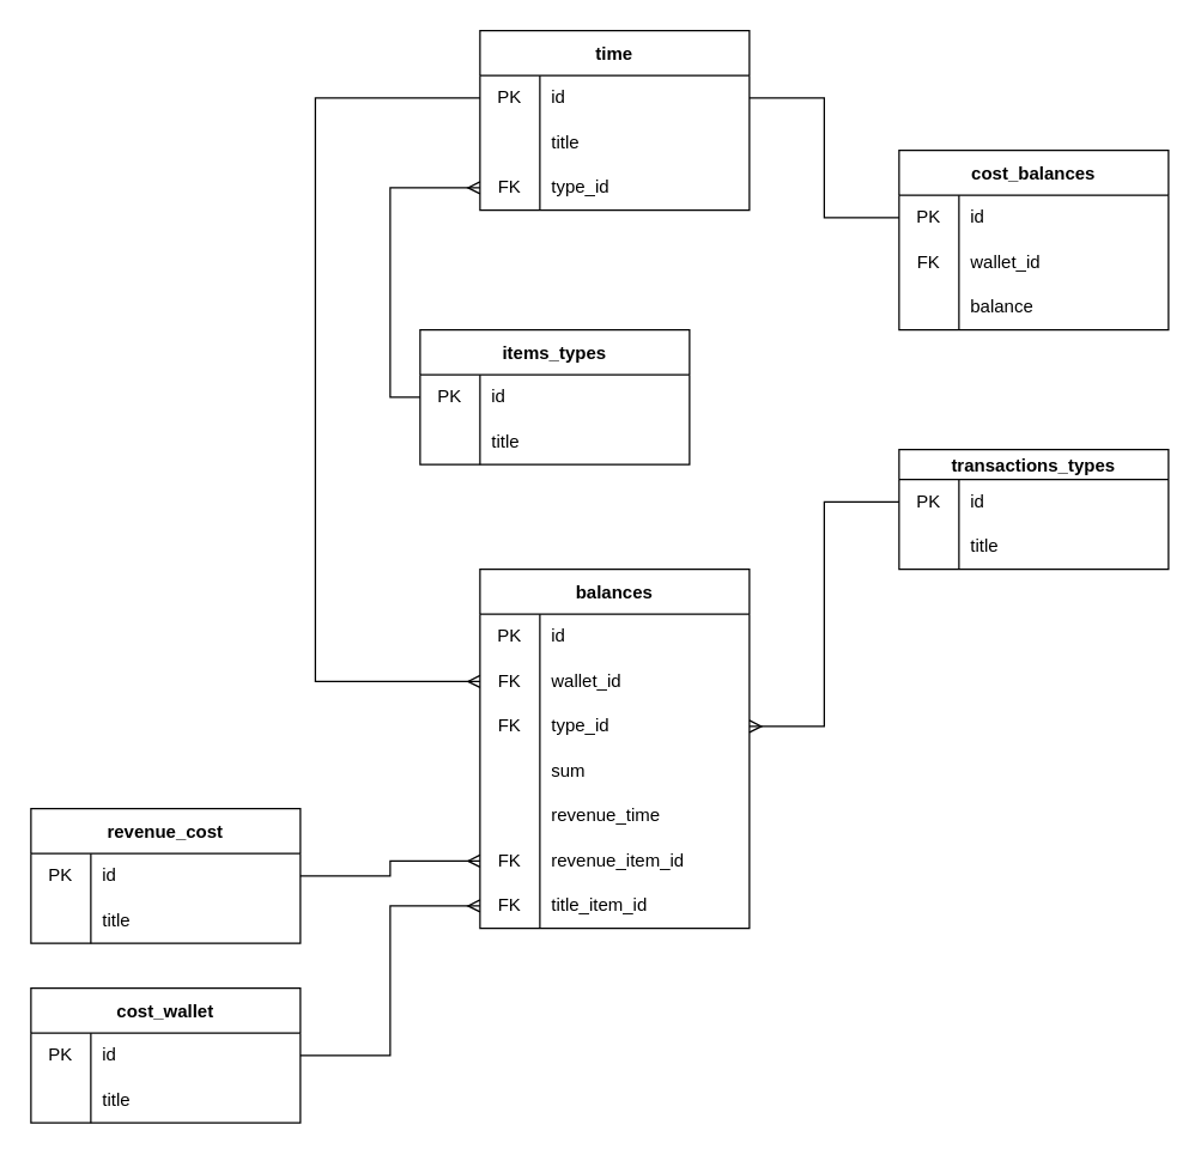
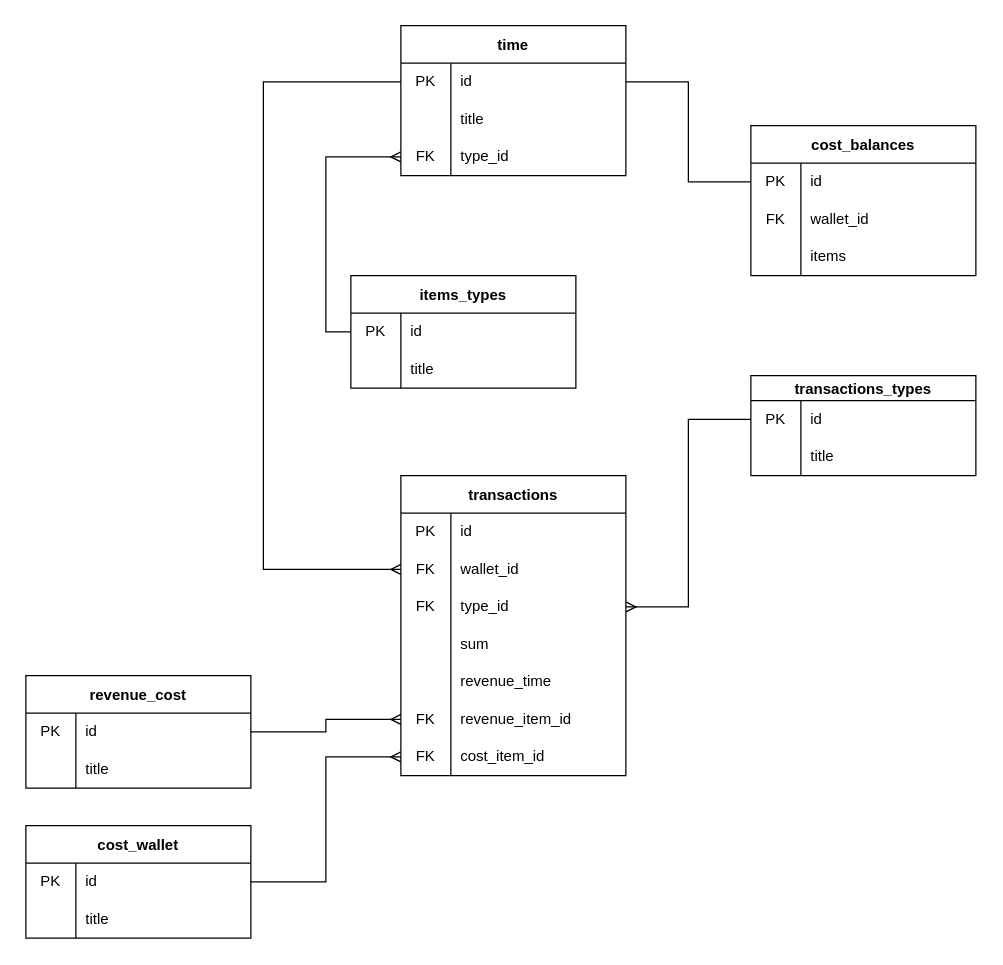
  <mxCell id="0" />
  <mxCell id="1" parent="0" />
  <mxCell id="2" value="time" style="shape=table;startSize=30;container=1;collapsible=0;childLayout=tableLayout;fixedRows=1;rowLines=0;fontStyle=1;" parent="1" vertex="1"><mxGeometry x="320" y="20" width="180" height="120" as="geometry" /></mxCell>
  <mxCell id="3" value="" style="shape=tableRow;horizontal=0;startSize=0;swimlaneHead=0;swimlaneBody=0;top=0;left=0;bottom=0;right=0;collapsible=0;dropTarget=0;fillColor=none;points=[[0,0.5],[1,0.5]];portConstraint=eastwest;" parent="2" vertex="1"><mxGeometry y="30" width="180" height="30" as="geometry" /></mxCell>
  <mxCell id="4" value="PK" style="shape=partialRectangle;html=1;whiteSpace=wrap;connectable=0;fillColor=none;top=0;left=0;bottom=0;right=0;overflow=hidden;pointerEvents=1;" parent="3" vertex="1"><mxGeometry width="40" height="30" as="geometry"><mxRectangle width="40" height="30" as="alternateBounds" /></mxGeometry></mxCell>
  <mxCell id="5" value="id" style="shape=partialRectangle;html=1;whiteSpace=wrap;connectable=0;fillColor=none;top=0;left=0;bottom=0;right=0;align=left;spacingLeft=6;overflow=hidden;" parent="3" vertex="1"><mxGeometry x="40" width="140" height="30" as="geometry"><mxRectangle width="140" height="30" as="alternateBounds" /></mxGeometry></mxCell>
  <mxCell id="6" value="" style="shape=tableRow;horizontal=0;startSize=0;swimlaneHead=0;swimlaneBody=0;top=0;left=0;bottom=0;right=0;collapsible=0;dropTarget=0;fillColor=none;points=[[0,0.5],[1,0.5]];portConstraint=eastwest;" parent="2" vertex="1"><mxGeometry y="60" width="180" height="30" as="geometry" /></mxCell>
  <mxCell id="7" value="" style="shape=partialRectangle;html=1;whiteSpace=wrap;connectable=0;fillColor=none;top=0;left=0;bottom=0;right=0;overflow=hidden;" parent="6" vertex="1"><mxGeometry width="40" height="30" as="geometry"><mxRectangle width="40" height="30" as="alternateBounds" /></mxGeometry></mxCell>
  <mxCell id="8" value="title" style="shape=partialRectangle;html=1;whiteSpace=wrap;connectable=0;fillColor=none;top=0;left=0;bottom=0;right=0;align=left;spacingLeft=6;overflow=hidden;" parent="6" vertex="1"><mxGeometry x="40" width="140" height="30" as="geometry"><mxRectangle width="140" height="30" as="alternateBounds" /></mxGeometry></mxCell>
  <mxCell id="9" value="" style="shape=tableRow;horizontal=0;startSize=0;swimlaneHead=0;swimlaneBody=0;top=0;left=0;bottom=0;right=0;collapsible=0;dropTarget=0;fillColor=none;points=[[0,0.5],[1,0.5]];portConstraint=eastwest;" parent="2" vertex="1"><mxGeometry y="90" width="180" height="30" as="geometry" /></mxCell>
  <mxCell id="10" value="FK" style="shape=partialRectangle;html=1;whiteSpace=wrap;connectable=0;fillColor=none;top=0;left=0;bottom=0;right=0;overflow=hidden;" parent="9" vertex="1"><mxGeometry width="40" height="30" as="geometry"><mxRectangle width="40" height="30" as="alternateBounds" /></mxGeometry></mxCell>
  <mxCell id="11" value="type_id" style="shape=partialRectangle;html=1;whiteSpace=wrap;connectable=0;fillColor=none;top=0;left=0;bottom=0;right=0;align=left;spacingLeft=6;overflow=hidden;" parent="9" vertex="1"><mxGeometry x="40" width="140" height="30" as="geometry"><mxRectangle width="140" height="30" as="alternateBounds" /></mxGeometry></mxCell>
  <mxCell id="12" value="items_types" style="shape=table;startSize=30;container=1;collapsible=0;childLayout=tableLayout;fixedRows=1;rowLines=0;fontStyle=1;" parent="1" vertex="1"><mxGeometry x="280" y="220" width="180" height="90" as="geometry" /></mxCell>
  <mxCell id="13" value="" style="shape=tableRow;horizontal=0;startSize=0;swimlaneHead=0;swimlaneBody=0;top=0;left=0;bottom=0;right=0;collapsible=0;dropTarget=0;fillColor=none;points=[[0,0.5],[1,0.5]];portConstraint=eastwest;" parent="12" vertex="1"><mxGeometry y="30" width="180" height="30" as="geometry" /></mxCell>
  <mxCell id="14" value="PK" style="shape=partialRectangle;html=1;whiteSpace=wrap;connectable=0;fillColor=none;top=0;left=0;bottom=0;right=0;overflow=hidden;pointerEvents=1;" parent="13" vertex="1"><mxGeometry width="40" height="30" as="geometry"><mxRectangle width="40" height="30" as="alternateBounds" /></mxGeometry></mxCell>
  <mxCell id="15" value="id" style="shape=partialRectangle;html=1;whiteSpace=wrap;connectable=0;fillColor=none;top=0;left=0;bottom=0;right=0;align=left;spacingLeft=6;overflow=hidden;" parent="13" vertex="1"><mxGeometry x="40" width="140" height="30" as="geometry"><mxRectangle width="140" height="30" as="alternateBounds" /></mxGeometry></mxCell>
  <mxCell id="16" value="" style="shape=tableRow;horizontal=0;startSize=0;swimlaneHead=0;swimlaneBody=0;top=0;left=0;bottom=0;right=0;collapsible=0;dropTarget=0;fillColor=none;points=[[0,0.5],[1,0.5]];portConstraint=eastwest;" parent="12" vertex="1"><mxGeometry y="60" width="180" height="30" as="geometry" /></mxCell>
  <mxCell id="17" value="" style="shape=partialRectangle;html=1;whiteSpace=wrap;connectable=0;fillColor=none;top=0;left=0;bottom=0;right=0;overflow=hidden;" parent="16" vertex="1"><mxGeometry width="40" height="30" as="geometry"><mxRectangle width="40" height="30" as="alternateBounds" /></mxGeometry></mxCell>
  <mxCell id="18" value="title" style="shape=partialRectangle;html=1;whiteSpace=wrap;connectable=0;fillColor=none;top=0;left=0;bottom=0;right=0;align=left;spacingLeft=6;overflow=hidden;" parent="16" vertex="1"><mxGeometry x="40" width="140" height="30" as="geometry"><mxRectangle width="140" height="30" as="alternateBounds" /></mxGeometry></mxCell>
  <mxCell id="19" style="edgeStyle=orthogonalEdgeStyle;rounded=0;orthogonalLoop=1;jettySize=auto;html=1;entryX=0;entryY=0.5;entryDx=0;entryDy=0;startArrow=ERmany;startFill=0;endArrow=none;endFill=0;" parent="1" source="9" target="13" edge="1"><mxGeometry relative="1" as="geometry" /></mxCell>
  <mxCell id="20" value="cost_balances" style="shape=table;startSize=30;container=1;collapsible=0;childLayout=tableLayout;fixedRows=1;rowLines=0;fontStyle=1;" parent="1" vertex="1"><mxGeometry x="600" y="100" width="180" height="120" as="geometry" /></mxCell>
  <mxCell id="21" value="" style="shape=tableRow;horizontal=0;startSize=0;swimlaneHead=0;swimlaneBody=0;top=0;left=0;bottom=0;right=0;collapsible=0;dropTarget=0;fillColor=none;points=[[0,0.5],[1,0.5]];portConstraint=eastwest;" parent="20" vertex="1"><mxGeometry y="30" width="180" height="30" as="geometry" /></mxCell>
  <mxCell id="22" value="PK" style="shape=partialRectangle;html=1;whiteSpace=wrap;connectable=0;fillColor=none;top=0;left=0;bottom=0;right=0;overflow=hidden;pointerEvents=1;" parent="21" vertex="1"><mxGeometry width="40" height="30" as="geometry"><mxRectangle width="40" height="30" as="alternateBounds" /></mxGeometry></mxCell>
  <mxCell id="23" value="id" style="shape=partialRectangle;html=1;whiteSpace=wrap;connectable=0;fillColor=none;top=0;left=0;bottom=0;right=0;align=left;spacingLeft=6;overflow=hidden;" parent="21" vertex="1"><mxGeometry x="40" width="140" height="30" as="geometry"><mxRectangle width="140" height="30" as="alternateBounds" /></mxGeometry></mxCell>
  <mxCell id="24" value="" style="shape=tableRow;horizontal=0;startSize=0;swimlaneHead=0;swimlaneBody=0;top=0;left=0;bottom=0;right=0;collapsible=0;dropTarget=0;fillColor=none;points=[[0,0.5],[1,0.5]];portConstraint=eastwest;" parent="20" vertex="1"><mxGeometry y="60" width="180" height="30" as="geometry" /></mxCell>
  <mxCell id="25" value="FK" style="shape=partialRectangle;html=1;whiteSpace=wrap;connectable=0;fillColor=none;top=0;left=0;bottom=0;right=0;overflow=hidden;" parent="24" vertex="1"><mxGeometry width="40" height="30" as="geometry"><mxRectangle width="40" height="30" as="alternateBounds" /></mxGeometry></mxCell>
  <mxCell id="26" value="wallet_id" style="shape=partialRectangle;html=1;whiteSpace=wrap;connectable=0;fillColor=none;top=0;left=0;bottom=0;right=0;align=left;spacingLeft=6;overflow=hidden;" parent="24" vertex="1"><mxGeometry x="40" width="140" height="30" as="geometry"><mxRectangle width="140" height="30" as="alternateBounds" /></mxGeometry></mxCell>
  <mxCell id="27" value="" style="shape=tableRow;horizontal=0;startSize=0;swimlaneHead=0;swimlaneBody=0;top=0;left=0;bottom=0;right=0;collapsible=0;dropTarget=0;fillColor=none;points=[[0,0.5],[1,0.5]];portConstraint=eastwest;" parent="20" vertex="1"><mxGeometry y="90" width="180" height="30" as="geometry" /></mxCell>
  <mxCell id="28" value="" style="shape=partialRectangle;html=1;whiteSpace=wrap;connectable=0;fillColor=none;top=0;left=0;bottom=0;right=0;overflow=hidden;" parent="27" vertex="1"><mxGeometry width="40" height="30" as="geometry"><mxRectangle width="40" height="30" as="alternateBounds" /></mxGeometry></mxCell>
- <mxCell id="29" value="balance" style="shape=partialRectangle;html=1;whiteSpace=wrap;connectable=0;fillColor=none;top=0;left=0;bottom=0;right=0;align=left;spacingLeft=6;overflow=hidden;" parent="27" vertex="1"><mxGeometry x="40" width="140" height="30" as="geometry"><mxRectangle width="140" height="30" as="alternateBounds" /></mxGeometry></mxCell>
+ <mxCell id="29" value="items" style="shape=partialRectangle;html=1;whiteSpace=wrap;connectable=0;fillColor=none;top=0;left=0;bottom=0;right=0;align=left;spacingLeft=6;overflow=hidden;" parent="27" vertex="1"><mxGeometry x="40" width="140" height="30" as="geometry"><mxRectangle width="140" height="30" as="alternateBounds" /></mxGeometry></mxCell>
  <mxCell id="30" style="edgeStyle=orthogonalEdgeStyle;rounded=0;orthogonalLoop=1;jettySize=auto;html=1;endArrow=none;endFill=0;" parent="1" source="21" target="3" edge="1"><mxGeometry relative="1" as="geometry" /></mxCell>
- <mxCell id="31" value="balances" style="shape=table;startSize=30;container=1;collapsible=0;childLayout=tableLayout;fixedRows=1;rowLines=0;fontStyle=1;" parent="1" vertex="1"><mxGeometry x="320" y="380" width="180" height="240" as="geometry" /></mxCell>
+ <mxCell id="31" value="transactions" style="shape=table;startSize=30;container=1;collapsible=0;childLayout=tableLayout;fixedRows=1;rowLines=0;fontStyle=1;" parent="1" vertex="1"><mxGeometry x="320" y="380" width="180" height="240" as="geometry" /></mxCell>
  <mxCell id="32" value="" style="shape=tableRow;horizontal=0;startSize=0;swimlaneHead=0;swimlaneBody=0;top=0;left=0;bottom=0;right=0;collapsible=0;dropTarget=0;fillColor=none;points=[[0,0.5],[1,0.5]];portConstraint=eastwest;" parent="31" vertex="1"><mxGeometry y="30" width="180" height="30" as="geometry" /></mxCell>
  <mxCell id="33" value="PK" style="shape=partialRectangle;html=1;whiteSpace=wrap;connectable=0;fillColor=none;top=0;left=0;bottom=0;right=0;overflow=hidden;pointerEvents=1;" parent="32" vertex="1"><mxGeometry width="40" height="30" as="geometry"><mxRectangle width="40" height="30" as="alternateBounds" /></mxGeometry></mxCell>
  <mxCell id="34" value="id" style="shape=partialRectangle;html=1;whiteSpace=wrap;connectable=0;fillColor=none;top=0;left=0;bottom=0;right=0;align=left;spacingLeft=6;overflow=hidden;" parent="32" vertex="1"><mxGeometry x="40" width="140" height="30" as="geometry"><mxRectangle width="140" height="30" as="alternateBounds" /></mxGeometry></mxCell>
  <mxCell id="35" value="" style="shape=tableRow;horizontal=0;startSize=0;swimlaneHead=0;swimlaneBody=0;top=0;left=0;bottom=0;right=0;collapsible=0;dropTarget=0;fillColor=none;points=[[0,0.5],[1,0.5]];portConstraint=eastwest;" parent="31" vertex="1"><mxGeometry y="60" width="180" height="30" as="geometry" /></mxCell>
  <mxCell id="36" value="FK" style="shape=partialRectangle;html=1;whiteSpace=wrap;connectable=0;fillColor=none;top=0;left=0;bottom=0;right=0;overflow=hidden;" parent="35" vertex="1"><mxGeometry width="40" height="30" as="geometry"><mxRectangle width="40" height="30" as="alternateBounds" /></mxGeometry></mxCell>
  <mxCell id="37" value="wallet_id" style="shape=partialRectangle;html=1;whiteSpace=wrap;connectable=0;fillColor=none;top=0;left=0;bottom=0;right=0;align=left;spacingLeft=6;overflow=hidden;" parent="35" vertex="1"><mxGeometry x="40" width="140" height="30" as="geometry"><mxRectangle width="140" height="30" as="alternateBounds" /></mxGeometry></mxCell>
  <mxCell id="38" value="" style="shape=tableRow;horizontal=0;startSize=0;swimlaneHead=0;swimlaneBody=0;top=0;left=0;bottom=0;right=0;collapsible=0;dropTarget=0;fillColor=none;points=[[0,0.5],[1,0.5]];portConstraint=eastwest;" parent="31" vertex="1"><mxGeometry y="90" width="180" height="30" as="geometry" /></mxCell>
  <mxCell id="39" value="FK" style="shape=partialRectangle;html=1;whiteSpace=wrap;connectable=0;fillColor=none;top=0;left=0;bottom=0;right=0;overflow=hidden;" parent="38" vertex="1"><mxGeometry width="40" height="30" as="geometry"><mxRectangle width="40" height="30" as="alternateBounds" /></mxGeometry></mxCell>
  <mxCell id="40" value="type_id" style="shape=partialRectangle;html=1;whiteSpace=wrap;connectable=0;fillColor=none;top=0;left=0;bottom=0;right=0;align=left;spacingLeft=6;overflow=hidden;" parent="38" vertex="1"><mxGeometry x="40" width="140" height="30" as="geometry"><mxRectangle width="140" height="30" as="alternateBounds" /></mxGeometry></mxCell>
  <mxCell id="41" value="" style="shape=tableRow;horizontal=0;startSize=0;swimlaneHead=0;swimlaneBody=0;top=0;left=0;bottom=0;right=0;collapsible=0;dropTarget=0;fillColor=none;points=[[0,0.5],[1,0.5]];portConstraint=eastwest;" parent="31" vertex="1"><mxGeometry y="120" width="180" height="30" as="geometry" /></mxCell>
  <mxCell id="42" value="" style="shape=partialRectangle;html=1;whiteSpace=wrap;connectable=0;fillColor=none;top=0;left=0;bottom=0;right=0;overflow=hidden;" parent="41" vertex="1"><mxGeometry width="40" height="30" as="geometry"><mxRectangle width="40" height="30" as="alternateBounds" /></mxGeometry></mxCell>
  <mxCell id="43" value="sum" style="shape=partialRectangle;html=1;whiteSpace=wrap;connectable=0;fillColor=none;top=0;left=0;bottom=0;right=0;align=left;spacingLeft=6;overflow=hidden;" parent="41" vertex="1"><mxGeometry x="40" width="140" height="30" as="geometry"><mxRectangle width="140" height="30" as="alternateBounds" /></mxGeometry></mxCell>
  <mxCell id="44" value="" style="shape=tableRow;horizontal=0;startSize=0;swimlaneHead=0;swimlaneBody=0;top=0;left=0;bottom=0;right=0;collapsible=0;dropTarget=0;fillColor=none;points=[[0,0.5],[1,0.5]];portConstraint=eastwest;" parent="31" vertex="1"><mxGeometry y="150" width="180" height="30" as="geometry" /></mxCell>
  <mxCell id="45" value="" style="shape=partialRectangle;html=1;whiteSpace=wrap;connectable=0;fillColor=none;top=0;left=0;bottom=0;right=0;overflow=hidden;pointerEvents=1;" parent="44" vertex="1"><mxGeometry width="40" height="30" as="geometry"><mxRectangle width="40" height="30" as="alternateBounds" /></mxGeometry></mxCell>
  <mxCell id="46" value="revenue_time" style="shape=partialRectangle;html=1;whiteSpace=wrap;connectable=0;fillColor=none;top=0;left=0;bottom=0;right=0;align=left;spacingLeft=6;overflow=hidden;" parent="44" vertex="1"><mxGeometry x="40" width="140" height="30" as="geometry"><mxRectangle width="140" height="30" as="alternateBounds" /></mxGeometry></mxCell>
  <mxCell id="47" value="" style="shape=tableRow;horizontal=0;startSize=0;swimlaneHead=0;swimlaneBody=0;top=0;left=0;bottom=0;right=0;collapsible=0;dropTarget=0;fillColor=none;points=[[0,0.5],[1,0.5]];portConstraint=eastwest;" vertex="1" parent="31"><mxGeometry y="180" width="180" height="30" as="geometry" /></mxCell>
  <mxCell id="48" value="FK" style="shape=partialRectangle;html=1;whiteSpace=wrap;connectable=0;fillColor=none;top=0;left=0;bottom=0;right=0;overflow=hidden;pointerEvents=1;" vertex="1" parent="47"><mxGeometry width="40" height="30" as="geometry"><mxRectangle width="40" height="30" as="alternateBounds" /></mxGeometry></mxCell>
  <mxCell id="49" value="revenue_item_id" style="shape=partialRectangle;html=1;whiteSpace=wrap;connectable=0;fillColor=none;top=0;left=0;bottom=0;right=0;align=left;spacingLeft=6;overflow=hidden;" vertex="1" parent="47"><mxGeometry x="40" width="140" height="30" as="geometry"><mxRectangle width="140" height="30" as="alternateBounds" /></mxGeometry></mxCell>
  <mxCell id="50" value="" style="shape=tableRow;horizontal=0;startSize=0;swimlaneHead=0;swimlaneBody=0;top=0;left=0;bottom=0;right=0;collapsible=0;dropTarget=0;fillColor=none;points=[[0,0.5],[1,0.5]];portConstraint=eastwest;" vertex="1" parent="31"><mxGeometry y="210" width="180" height="30" as="geometry" /></mxCell>
  <mxCell id="51" value="FK" style="shape=partialRectangle;html=1;whiteSpace=wrap;connectable=0;fillColor=none;top=0;left=0;bottom=0;right=0;overflow=hidden;pointerEvents=1;" vertex="1" parent="50"><mxGeometry width="40" height="30" as="geometry"><mxRectangle width="40" height="30" as="alternateBounds" /></mxGeometry></mxCell>
- <mxCell id="52" value="title_item_id" style="shape=partialRectangle;html=1;whiteSpace=wrap;connectable=0;fillColor=none;top=0;left=0;bottom=0;right=0;align=left;spacingLeft=6;overflow=hidden;" vertex="1" parent="50"><mxGeometry x="40" width="140" height="30" as="geometry"><mxRectangle width="140" height="30" as="alternateBounds" /></mxGeometry></mxCell>
+ <mxCell id="52" value="cost_item_id" style="shape=partialRectangle;html=1;whiteSpace=wrap;connectable=0;fillColor=none;top=0;left=0;bottom=0;right=0;align=left;spacingLeft=6;overflow=hidden;" vertex="1" parent="50"><mxGeometry x="40" width="140" height="30" as="geometry"><mxRectangle width="140" height="30" as="alternateBounds" /></mxGeometry></mxCell>
  <mxCell id="53" style="edgeStyle=orthogonalEdgeStyle;rounded=0;orthogonalLoop=1;jettySize=auto;html=1;entryX=0;entryY=0.5;entryDx=0;entryDy=0;startArrow=ERmany;startFill=0;endArrow=none;endFill=0;" parent="1" source="35" target="3" edge="1"><mxGeometry relative="1" as="geometry"><Array as="points"><mxPoint x="210" y="455" /><mxPoint x="210" y="65" /></Array></mxGeometry></mxCell>
  <mxCell id="54" value="transactions_types" style="shape=table;startSize=20;container=1;collapsible=0;childLayout=tableLayout;fixedRows=1;rowLines=0;fontStyle=1;" parent="1" vertex="1"><mxGeometry x="600" y="300" width="180" height="80" as="geometry" /></mxCell>
  <mxCell id="55" value="" style="shape=tableRow;horizontal=0;startSize=0;swimlaneHead=0;swimlaneBody=0;top=0;left=0;bottom=0;right=0;collapsible=0;dropTarget=0;fillColor=none;points=[[0,0.5],[1,0.5]];portConstraint=eastwest;" parent="54" vertex="1"><mxGeometry y="20" width="180" height="30" as="geometry" /></mxCell>
  <mxCell id="56" value="PK" style="shape=partialRectangle;html=1;whiteSpace=wrap;connectable=0;fillColor=none;top=0;left=0;bottom=0;right=0;overflow=hidden;pointerEvents=1;" parent="55" vertex="1"><mxGeometry width="40" height="30" as="geometry"><mxRectangle width="40" height="30" as="alternateBounds" /></mxGeometry></mxCell>
  <mxCell id="57" value="id" style="shape=partialRectangle;html=1;whiteSpace=wrap;connectable=0;fillColor=none;top=0;left=0;bottom=0;right=0;align=left;spacingLeft=6;overflow=hidden;" parent="55" vertex="1"><mxGeometry x="40" width="140" height="30" as="geometry"><mxRectangle width="140" height="30" as="alternateBounds" /></mxGeometry></mxCell>
  <mxCell id="58" value="" style="shape=tableRow;horizontal=0;startSize=0;swimlaneHead=0;swimlaneBody=0;top=0;left=0;bottom=0;right=0;collapsible=0;dropTarget=0;fillColor=none;points=[[0,0.5],[1,0.5]];portConstraint=eastwest;" parent="54" vertex="1"><mxGeometry y="50" width="180" height="30" as="geometry" /></mxCell>
  <mxCell id="59" value="" style="shape=partialRectangle;html=1;whiteSpace=wrap;connectable=0;fillColor=none;top=0;left=0;bottom=0;right=0;overflow=hidden;" parent="58" vertex="1"><mxGeometry width="40" height="30" as="geometry"><mxRectangle width="40" height="30" as="alternateBounds" /></mxGeometry></mxCell>
  <mxCell id="60" value="title" style="shape=partialRectangle;html=1;whiteSpace=wrap;connectable=0;fillColor=none;top=0;left=0;bottom=0;right=0;align=left;spacingLeft=6;overflow=hidden;" parent="58" vertex="1"><mxGeometry x="40" width="140" height="30" as="geometry"><mxRectangle width="140" height="30" as="alternateBounds" /></mxGeometry></mxCell>
  <mxCell id="61" style="edgeStyle=orthogonalEdgeStyle;rounded=0;orthogonalLoop=1;jettySize=auto;html=1;entryX=0;entryY=0.5;entryDx=0;entryDy=0;startArrow=ERmany;startFill=0;endArrow=none;endFill=0;" parent="1" source="38" target="55" edge="1"><mxGeometry relative="1" as="geometry" /></mxCell>
  <mxCell id="62" value="revenue_cost" style="shape=table;startSize=30;container=1;collapsible=0;childLayout=tableLayout;fixedRows=1;rowLines=0;fontStyle=1;" vertex="1" parent="1"><mxGeometry x="20" y="540" width="180" height="90" as="geometry" /></mxCell>
  <mxCell id="63" value="" style="shape=tableRow;horizontal=0;startSize=0;swimlaneHead=0;swimlaneBody=0;top=0;left=0;bottom=0;right=0;collapsible=0;dropTarget=0;fillColor=none;points=[[0,0.5],[1,0.5]];portConstraint=eastwest;" vertex="1" parent="62"><mxGeometry y="30" width="180" height="30" as="geometry" /></mxCell>
  <mxCell id="64" value="PK" style="shape=partialRectangle;html=1;whiteSpace=wrap;connectable=0;fillColor=none;top=0;left=0;bottom=0;right=0;overflow=hidden;pointerEvents=1;" vertex="1" parent="63"><mxGeometry width="40" height="30" as="geometry"><mxRectangle width="40" height="30" as="alternateBounds" /></mxGeometry></mxCell>
  <mxCell id="65" value="id" style="shape=partialRectangle;html=1;whiteSpace=wrap;connectable=0;fillColor=none;top=0;left=0;bottom=0;right=0;align=left;spacingLeft=6;overflow=hidden;" vertex="1" parent="63"><mxGeometry x="40" width="140" height="30" as="geometry"><mxRectangle width="140" height="30" as="alternateBounds" /></mxGeometry></mxCell>
  <mxCell id="66" value="" style="shape=tableRow;horizontal=0;startSize=0;swimlaneHead=0;swimlaneBody=0;top=0;left=0;bottom=0;right=0;collapsible=0;dropTarget=0;fillColor=none;points=[[0,0.5],[1,0.5]];portConstraint=eastwest;" vertex="1" parent="62"><mxGeometry y="60" width="180" height="30" as="geometry" /></mxCell>
  <mxCell id="67" value="" style="shape=partialRectangle;html=1;whiteSpace=wrap;connectable=0;fillColor=none;top=0;left=0;bottom=0;right=0;overflow=hidden;pointerEvents=1;" vertex="1" parent="66"><mxGeometry width="40" height="30" as="geometry"><mxRectangle width="40" height="30" as="alternateBounds" /></mxGeometry></mxCell>
  <mxCell id="68" value="title" style="shape=partialRectangle;html=1;whiteSpace=wrap;connectable=0;fillColor=none;top=0;left=0;bottom=0;right=0;align=left;spacingLeft=6;overflow=hidden;" vertex="1" parent="66"><mxGeometry x="40" width="140" height="30" as="geometry"><mxRectangle width="140" height="30" as="alternateBounds" /></mxGeometry></mxCell>
  <mxCell id="69" value="cost_wallet" style="shape=table;startSize=30;container=1;collapsible=0;childLayout=tableLayout;fixedRows=1;rowLines=0;fontStyle=1;" vertex="1" parent="1"><mxGeometry x="20" y="660" width="180" height="90" as="geometry" /></mxCell>
  <mxCell id="70" value="" style="shape=tableRow;horizontal=0;startSize=0;swimlaneHead=0;swimlaneBody=0;top=0;left=0;bottom=0;right=0;collapsible=0;dropTarget=0;fillColor=none;points=[[0,0.5],[1,0.5]];portConstraint=eastwest;" vertex="1" parent="69"><mxGeometry y="30" width="180" height="30" as="geometry" /></mxCell>
  <mxCell id="71" value="PK" style="shape=partialRectangle;html=1;whiteSpace=wrap;connectable=0;fillColor=none;top=0;left=0;bottom=0;right=0;overflow=hidden;pointerEvents=1;" vertex="1" parent="70"><mxGeometry width="40" height="30" as="geometry"><mxRectangle width="40" height="30" as="alternateBounds" /></mxGeometry></mxCell>
  <mxCell id="72" value="id" style="shape=partialRectangle;html=1;whiteSpace=wrap;connectable=0;fillColor=none;top=0;left=0;bottom=0;right=0;align=left;spacingLeft=6;overflow=hidden;" vertex="1" parent="70"><mxGeometry x="40" width="140" height="30" as="geometry"><mxRectangle width="140" height="30" as="alternateBounds" /></mxGeometry></mxCell>
  <mxCell id="73" value="" style="shape=tableRow;horizontal=0;startSize=0;swimlaneHead=0;swimlaneBody=0;top=0;left=0;bottom=0;right=0;collapsible=0;dropTarget=0;fillColor=none;points=[[0,0.5],[1,0.5]];portConstraint=eastwest;" vertex="1" parent="69"><mxGeometry y="60" width="180" height="30" as="geometry" /></mxCell>
  <mxCell id="74" value="" style="shape=partialRectangle;html=1;whiteSpace=wrap;connectable=0;fillColor=none;top=0;left=0;bottom=0;right=0;overflow=hidden;pointerEvents=1;" vertex="1" parent="73"><mxGeometry width="40" height="30" as="geometry"><mxRectangle width="40" height="30" as="alternateBounds" /></mxGeometry></mxCell>
  <mxCell id="75" value="title" style="shape=partialRectangle;html=1;whiteSpace=wrap;connectable=0;fillColor=none;top=0;left=0;bottom=0;right=0;align=left;spacingLeft=6;overflow=hidden;" vertex="1" parent="73"><mxGeometry x="40" width="140" height="30" as="geometry"><mxRectangle width="140" height="30" as="alternateBounds" /></mxGeometry></mxCell>
  <mxCell id="76" style="edgeStyle=orthogonalEdgeStyle;rounded=0;orthogonalLoop=1;jettySize=auto;html=1;entryX=0;entryY=0.5;entryDx=0;entryDy=0;endArrow=ERmany;endFill=0;" edge="1" parent="1" source="63" target="47"><mxGeometry relative="1" as="geometry" /></mxCell>
  <mxCell id="77" style="edgeStyle=orthogonalEdgeStyle;rounded=0;orthogonalLoop=1;jettySize=auto;html=1;entryX=0;entryY=0.5;entryDx=0;entryDy=0;endArrow=ERmany;endFill=0;" edge="1" parent="1" source="70" target="50"><mxGeometry relative="1" as="geometry" /></mxCell>
